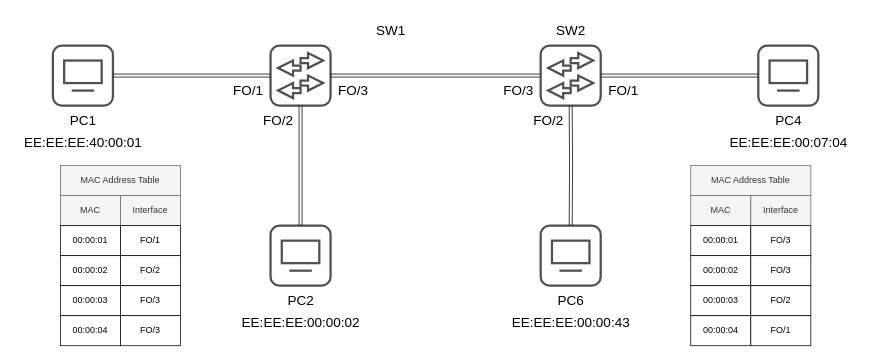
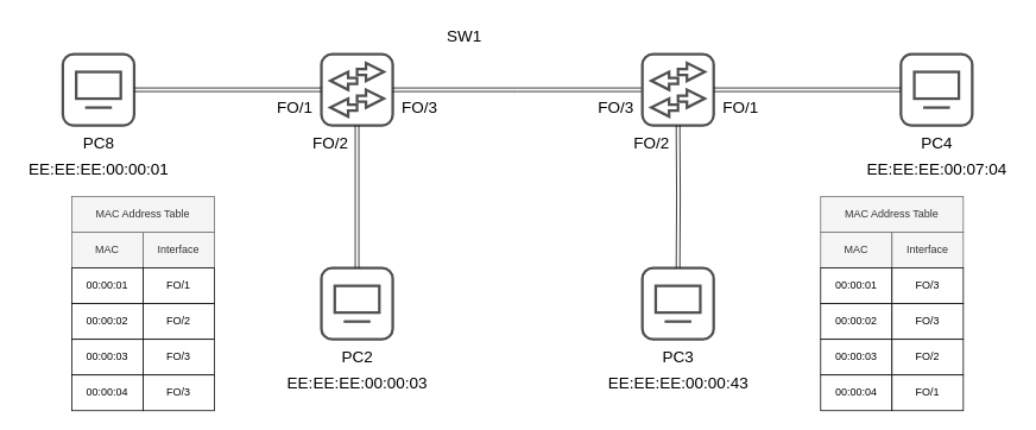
  <mxCell id="0" />
  <mxCell id="1" parent="0" />
  <mxCell id="2" value="" style="group" vertex="1" connectable="0" parent="1"><mxGeometry x="360" y="60" width="80" height="80" as="geometry" /></mxCell>
  <mxCell id="3" value="" style="rounded=1;whiteSpace=wrap;html=1;strokeWidth=3;strokeColor=#505050;" vertex="1" parent="2"><mxGeometry width="80" height="80" as="geometry" /></mxCell>
  <mxCell id="4" value="" style="html=1;shadow=0;dashed=0;align=center;verticalAlign=middle;shape=mxgraph.arrows2.arrow;dy=0.67;dx=20;notch=0;rounded=1;strokeColor=#505050;strokeWidth=3;" vertex="1" parent="2"><mxGeometry x="40" y="10" width="30" height="20" as="geometry" /></mxCell>
  <mxCell id="5" value="" style="html=1;shadow=0;dashed=0;align=center;verticalAlign=middle;shape=mxgraph.arrows2.arrow;dy=0.67;dx=20;notch=0;rounded=1;strokeColor=#505050;strokeWidth=3;flipV=0;flipH=1;" vertex="1" parent="2"><mxGeometry x="10" y="20" width="30" height="20" as="geometry" /></mxCell>
  <mxCell id="6" value="" style="html=1;shadow=0;dashed=0;align=center;verticalAlign=middle;shape=mxgraph.arrows2.arrow;dy=0.67;dx=20;notch=0;rounded=1;strokeColor=#505050;strokeWidth=3;" vertex="1" parent="2"><mxGeometry x="40" y="40" width="30" height="20" as="geometry" /></mxCell>
  <mxCell id="7" value="" style="html=1;shadow=0;dashed=0;align=center;verticalAlign=middle;shape=mxgraph.arrows2.arrow;dy=0.67;dx=20;notch=0;rounded=1;strokeColor=#505050;strokeWidth=3;flipH=1;" vertex="1" parent="2"><mxGeometry x="10" y="50" width="30" height="20" as="geometry" /></mxCell>
  <mxCell id="8" value="" style="group" vertex="1" connectable="0" parent="1"><mxGeometry x="70" y="60" width="80" height="80" as="geometry" /></mxCell>
  <mxCell id="9" value="" style="rounded=1;whiteSpace=wrap;html=1;strokeWidth=3;strokeColor=#505050;" vertex="1" parent="8"><mxGeometry width="80" height="80" as="geometry" /></mxCell>
  <mxCell id="10" value="" style="rounded=0;whiteSpace=wrap;html=1;strokeColor=#505050;strokeWidth=3;" vertex="1" parent="8"><mxGeometry x="15" y="20" width="50" height="30" as="geometry" /></mxCell>
  <mxCell id="11" value="" style="endArrow=none;html=1;rounded=0;strokeWidth=3;strokeColor=#505050;" edge="1" parent="8"><mxGeometry width="50" height="50" relative="1" as="geometry"><mxPoint x="25" y="60" as="sourcePoint" /><mxPoint x="55" y="60" as="targetPoint" /></mxGeometry></mxCell>
  <mxCell id="12" value="" style="group" vertex="1" connectable="0" parent="1"><mxGeometry x="360" y="300" width="80" height="80" as="geometry" /></mxCell>
  <mxCell id="13" value="" style="rounded=1;whiteSpace=wrap;html=1;strokeWidth=3;strokeColor=#505050;" vertex="1" parent="12"><mxGeometry width="80" height="80" as="geometry" /></mxCell>
  <mxCell id="14" value="" style="rounded=0;whiteSpace=wrap;html=1;strokeColor=#505050;strokeWidth=3;" vertex="1" parent="12"><mxGeometry x="15" y="20" width="50" height="30" as="geometry" /></mxCell>
  <mxCell id="15" value="" style="endArrow=none;html=1;rounded=0;strokeWidth=3;strokeColor=#505050;" edge="1" parent="12"><mxGeometry width="50" height="50" relative="1" as="geometry"><mxPoint x="25" y="60" as="sourcePoint" /><mxPoint x="55" y="60" as="targetPoint" /></mxGeometry></mxCell>
  <mxCell id="16" style="edgeStyle=orthogonalEdgeStyle;rounded=0;orthogonalLoop=1;jettySize=auto;html=1;exitX=1;exitY=0.5;exitDx=0;exitDy=0;entryX=0;entryY=0.5;entryDx=0;entryDy=0;shape=link;" edge="1" parent="1" source="9" target="3"><mxGeometry relative="1" as="geometry"><mxPoint x="210" y="100" as="targetPoint" /></mxGeometry></mxCell>
  <mxCell id="17" style="edgeStyle=orthogonalEdgeStyle;shape=link;rounded=0;orthogonalLoop=1;jettySize=auto;html=1;exitX=0.5;exitY=1;exitDx=0;exitDy=0;entryX=0.5;entryY=0;entryDx=0;entryDy=0;" edge="1" parent="1" source="3" target="13"><mxGeometry relative="1" as="geometry" /></mxCell>
  <mxCell id="18" style="edgeStyle=orthogonalEdgeStyle;shape=link;rounded=0;orthogonalLoop=1;jettySize=auto;html=1;exitX=1;exitY=0.5;exitDx=0;exitDy=0;" edge="1" parent="1" source="3"><mxGeometry relative="1" as="geometry"><mxPoint x="720" y="100" as="targetPoint" /></mxGeometry></mxCell>
- <mxCell id="19" value="&lt;font style=&quot;font-size: 18px;&quot;&gt;PC1&lt;/font&gt;" style="text;html=1;align=center;verticalAlign=middle;resizable=0;points=[];autosize=1;strokeColor=none;fillColor=none;" vertex="1" parent="1"><mxGeometry x="80" y="140" width="60" height="40" as="geometry" /></mxCell>
+ <mxCell id="19" value="&lt;font style=&quot;font-size: 18px;&quot;&gt;PC8&lt;/font&gt;" style="text;html=1;align=center;verticalAlign=middle;resizable=0;points=[];autosize=1;strokeColor=none;fillColor=none;" vertex="1" parent="1"><mxGeometry x="80" y="140" width="60" height="40" as="geometry" /></mxCell>
  <mxCell id="20" value="&lt;div&gt;&lt;font style=&quot;font-size: 18px;&quot;&gt;PC2&lt;/font&gt;&lt;/div&gt;" style="text;html=1;align=center;verticalAlign=middle;resizable=0;points=[];autosize=1;strokeColor=none;fillColor=none;" vertex="1" parent="1"><mxGeometry x="370" y="380" width="60" height="40" as="geometry" /></mxCell>
- <mxCell id="21" value="EE:EE:EE:40:00:01" style="text;html=1;align=center;verticalAlign=middle;resizable=0;points=[];autosize=1;strokeColor=none;fillColor=none;fontSize=18;" vertex="1" parent="1"><mxGeometry x="20" y="170" width="180" height="40" as="geometry" /></mxCell>
- <mxCell id="22" value="EE:EE:EE:00:00:02" style="text;html=1;align=center;verticalAlign=middle;resizable=0;points=[];autosize=1;strokeColor=none;fillColor=none;fontSize=18;" vertex="1" parent="1"><mxGeometry x="310" y="410" width="180" height="40" as="geometry" /></mxCell>
+ <mxCell id="21" value="EE:EE:EE:00:00:01" style="text;html=1;align=center;verticalAlign=middle;resizable=0;points=[];autosize=1;strokeColor=none;fillColor=none;fontSize=18;" vertex="1" parent="1"><mxGeometry x="20" y="170" width="180" height="40" as="geometry" /></mxCell>
+ <mxCell id="22" value="EE:EE:EE:00:00:03" style="text;html=1;align=center;verticalAlign=middle;resizable=0;points=[];autosize=1;strokeColor=none;fillColor=none;fontSize=18;" vertex="1" parent="1"><mxGeometry x="310" y="410" width="180" height="40" as="geometry" /></mxCell>
  <mxCell id="23" value="SW1" style="text;html=1;align=center;verticalAlign=middle;resizable=0;points=[];autosize=1;strokeColor=none;fillColor=none;fontSize=18;" vertex="1" parent="1"><mxGeometry x="490" y="20" width="60" height="40" as="geometry" /></mxCell>
  <mxCell id="24" value="FO/3" style="text;html=1;align=center;verticalAlign=middle;resizable=0;points=[];autosize=1;strokeColor=none;fillColor=none;fontSize=18;" vertex="1" parent="1"><mxGeometry x="440" y="100" width="60" height="40" as="geometry" /></mxCell>
  <mxCell id="25" value="FO/1" style="text;html=1;align=center;verticalAlign=middle;resizable=0;points=[];autosize=1;strokeColor=none;fillColor=none;fontSize=18;" vertex="1" parent="1"><mxGeometry x="300" y="100" width="60" height="40" as="geometry" /></mxCell>
  <mxCell id="26" value="FO/2" style="text;html=1;align=center;verticalAlign=middle;resizable=0;points=[];autosize=1;strokeColor=none;fillColor=none;fontSize=18;" vertex="1" parent="1"><mxGeometry x="340" y="140" width="60" height="40" as="geometry" /></mxCell>
  <mxCell id="27" value="MAC" style="rounded=0;whiteSpace=wrap;html=1;fillColor=#f5f5f5;fontColor=#333333;strokeColor=#666666;" vertex="1" parent="1"><mxGeometry x="80" y="260" width="80" height="40" as="geometry" /></mxCell>
  <mxCell id="28" value="Interface" style="rounded=0;whiteSpace=wrap;html=1;fillColor=#f5f5f5;fontColor=#333333;strokeColor=#666666;" vertex="1" parent="1"><mxGeometry x="160" y="260" width="80" height="40" as="geometry" /></mxCell>
  <mxCell id="29" value="MAC Address Table" style="rounded=0;whiteSpace=wrap;html=1;fillColor=#f5f5f5;fontColor=#333333;strokeColor=#666666;" vertex="1" parent="1"><mxGeometry x="80" y="220" width="160" height="40" as="geometry" /></mxCell>
  <mxCell id="30" value="00:00:01" style="rounded=0;whiteSpace=wrap;html=1;" vertex="1" parent="1"><mxGeometry x="80" y="300" width="80" height="40" as="geometry" /></mxCell>
  <mxCell id="31" value="FO/1" style="rounded=0;whiteSpace=wrap;html=1;" vertex="1" parent="1"><mxGeometry x="160" y="300" width="80" height="40" as="geometry" /></mxCell>
  <mxCell id="32" value="00:00:02" style="rounded=0;whiteSpace=wrap;html=1;" vertex="1" parent="1"><mxGeometry x="80" y="340" width="80" height="40" as="geometry" /></mxCell>
  <mxCell id="33" value="FO/2" style="rounded=0;whiteSpace=wrap;html=1;" vertex="1" parent="1"><mxGeometry x="160" y="340" width="80" height="40" as="geometry" /></mxCell>
  <mxCell id="34" value="00:00:03" style="rounded=0;whiteSpace=wrap;html=1;" vertex="1" parent="1"><mxGeometry x="80" y="380" width="80" height="40" as="geometry" /></mxCell>
  <mxCell id="35" value="FO/3" style="rounded=0;whiteSpace=wrap;html=1;" vertex="1" parent="1"><mxGeometry x="160" y="380" width="80" height="40" as="geometry" /></mxCell>
  <mxCell id="36" value="" style="group" vertex="1" connectable="0" parent="1"><mxGeometry x="1010" y="60" width="80" height="80" as="geometry" /></mxCell>
  <mxCell id="37" value="" style="rounded=1;whiteSpace=wrap;html=1;strokeWidth=3;strokeColor=#505050;" vertex="1" parent="36"><mxGeometry width="80" height="80" as="geometry" /></mxCell>
  <mxCell id="38" value="" style="rounded=0;whiteSpace=wrap;html=1;strokeColor=#505050;strokeWidth=3;" vertex="1" parent="36"><mxGeometry x="15" y="20" width="50" height="30" as="geometry" /></mxCell>
  <mxCell id="39" value="" style="endArrow=none;html=1;rounded=0;strokeWidth=3;strokeColor=#505050;" edge="1" parent="36"><mxGeometry width="50" height="50" relative="1" as="geometry"><mxPoint x="25" y="60" as="sourcePoint" /><mxPoint x="55" y="60" as="targetPoint" /></mxGeometry></mxCell>
  <mxCell id="40" value="&lt;div&gt;&lt;font style=&quot;font-size: 18px;&quot;&gt;PC4&lt;/font&gt;&lt;/div&gt;" style="text;html=1;align=center;verticalAlign=middle;resizable=0;points=[];autosize=1;strokeColor=none;fillColor=none;" vertex="1" parent="1"><mxGeometry x="1020" y="140" width="60" height="40" as="geometry" /></mxCell>
  <mxCell id="41" value="EE:EE:EE:00:07:04" style="text;html=1;align=center;verticalAlign=middle;resizable=0;points=[];autosize=1;strokeColor=none;fillColor=none;fontSize=18;" vertex="1" parent="1"><mxGeometry x="960" y="170" width="180" height="40" as="geometry" /></mxCell>
  <mxCell id="42" value="" style="group" vertex="1" connectable="0" parent="1"><mxGeometry x="720" y="60" width="80" height="80" as="geometry" /></mxCell>
  <mxCell id="43" value="" style="rounded=1;whiteSpace=wrap;html=1;strokeWidth=3;strokeColor=#505050;" vertex="1" parent="42"><mxGeometry width="80" height="80" as="geometry" /></mxCell>
  <mxCell id="44" value="" style="html=1;shadow=0;dashed=0;align=center;verticalAlign=middle;shape=mxgraph.arrows2.arrow;dy=0.67;dx=20;notch=0;rounded=1;strokeColor=#505050;strokeWidth=3;" vertex="1" parent="42"><mxGeometry x="40" y="10" width="30" height="20" as="geometry" /></mxCell>
  <mxCell id="45" value="" style="html=1;shadow=0;dashed=0;align=center;verticalAlign=middle;shape=mxgraph.arrows2.arrow;dy=0.67;dx=20;notch=0;rounded=1;strokeColor=#505050;strokeWidth=3;flipV=0;flipH=1;" vertex="1" parent="42"><mxGeometry x="10" y="20" width="30" height="20" as="geometry" /></mxCell>
  <mxCell id="46" value="" style="html=1;shadow=0;dashed=0;align=center;verticalAlign=middle;shape=mxgraph.arrows2.arrow;dy=0.67;dx=20;notch=0;rounded=1;strokeColor=#505050;strokeWidth=3;" vertex="1" parent="42"><mxGeometry x="40" y="40" width="30" height="20" as="geometry" /></mxCell>
  <mxCell id="47" value="" style="html=1;shadow=0;dashed=0;align=center;verticalAlign=middle;shape=mxgraph.arrows2.arrow;dy=0.67;dx=20;notch=0;rounded=1;strokeColor=#505050;strokeWidth=3;flipH=1;" vertex="1" parent="42"><mxGeometry x="10" y="50" width="30" height="20" as="geometry" /></mxCell>
- <mxCell id="48" value="SW2" style="text;html=1;align=center;verticalAlign=middle;resizable=0;points=[];autosize=1;strokeColor=none;fillColor=none;fontSize=18;" vertex="1" parent="1"><mxGeometry x="730" y="20" width="60" height="40" as="geometry" /></mxCell>
  <mxCell id="49" style="edgeStyle=orthogonalEdgeStyle;rounded=0;orthogonalLoop=1;jettySize=auto;html=1;exitX=1;exitY=0.5;exitDx=0;exitDy=0;entryX=0;entryY=0.5;entryDx=0;entryDy=0;shape=link;" edge="1" parent="1" source="43" target="37"><mxGeometry relative="1" as="geometry" /></mxCell>
  <mxCell id="50" value="FO/3" style="text;html=1;align=center;verticalAlign=middle;resizable=0;points=[];autosize=1;strokeColor=none;fillColor=none;fontSize=18;" vertex="1" parent="1"><mxGeometry x="660" y="100" width="60" height="40" as="geometry" /></mxCell>
  <mxCell id="51" value="FO/1" style="text;html=1;align=center;verticalAlign=middle;resizable=0;points=[];autosize=1;strokeColor=none;fillColor=none;fontSize=18;" vertex="1" parent="1"><mxGeometry x="800" y="100" width="60" height="40" as="geometry" /></mxCell>
  <mxCell id="52" value="" style="group" vertex="1" connectable="0" parent="1"><mxGeometry x="720" y="300" width="80" height="80" as="geometry" /></mxCell>
  <mxCell id="53" value="" style="rounded=1;whiteSpace=wrap;html=1;strokeWidth=3;strokeColor=#505050;" vertex="1" parent="52"><mxGeometry width="80" height="80" as="geometry" /></mxCell>
  <mxCell id="54" value="" style="rounded=0;whiteSpace=wrap;html=1;strokeColor=#505050;strokeWidth=3;" vertex="1" parent="52"><mxGeometry x="15" y="20" width="50" height="30" as="geometry" /></mxCell>
  <mxCell id="55" value="" style="endArrow=none;html=1;rounded=0;strokeWidth=3;strokeColor=#505050;" edge="1" parent="52"><mxGeometry width="50" height="50" relative="1" as="geometry"><mxPoint x="25" y="60" as="sourcePoint" /><mxPoint x="55" y="60" as="targetPoint" /></mxGeometry></mxCell>
  <mxCell id="56" style="edgeStyle=orthogonalEdgeStyle;shape=link;rounded=0;orthogonalLoop=1;jettySize=auto;html=1;exitX=0.5;exitY=1;exitDx=0;exitDy=0;entryX=0.5;entryY=0;entryDx=0;entryDy=0;" edge="1" parent="1" target="53"><mxGeometry relative="1" as="geometry"><mxPoint x="760" y="140" as="sourcePoint" /></mxGeometry></mxCell>
- <mxCell id="57" value="&lt;div&gt;&lt;font style=&quot;font-size: 18px;&quot;&gt;PC6&lt;/font&gt;&lt;/div&gt;" style="text;html=1;align=center;verticalAlign=middle;resizable=0;points=[];autosize=1;strokeColor=none;fillColor=none;" vertex="1" parent="1"><mxGeometry x="730" y="380" width="60" height="40" as="geometry" /></mxCell>
+ <mxCell id="57" value="&lt;div&gt;&lt;font style=&quot;font-size: 18px;&quot;&gt;PC3&lt;/font&gt;&lt;/div&gt;" style="text;html=1;align=center;verticalAlign=middle;resizable=0;points=[];autosize=1;strokeColor=none;fillColor=none;" vertex="1" parent="1"><mxGeometry x="730" y="380" width="60" height="40" as="geometry" /></mxCell>
  <mxCell id="58" value="EE:EE:EE:00:00:43" style="text;html=1;align=center;verticalAlign=middle;resizable=0;points=[];autosize=1;strokeColor=none;fillColor=none;fontSize=18;" vertex="1" parent="1"><mxGeometry x="670" y="410" width="180" height="40" as="geometry" /></mxCell>
  <mxCell id="59" value="FO/2" style="text;html=1;align=center;verticalAlign=middle;resizable=0;points=[];autosize=1;strokeColor=none;fillColor=none;fontSize=18;" vertex="1" parent="1"><mxGeometry x="700" y="140" width="60" height="40" as="geometry" /></mxCell>
  <mxCell id="60" value="00:00:04" style="rounded=0;whiteSpace=wrap;html=1;" vertex="1" parent="1"><mxGeometry x="80" y="420" width="80" height="40" as="geometry" /></mxCell>
  <mxCell id="61" value="FO/3" style="rounded=0;whiteSpace=wrap;html=1;" vertex="1" parent="1"><mxGeometry x="160" y="420" width="80" height="40" as="geometry" /></mxCell>
  <mxCell id="62" value="MAC" style="rounded=0;whiteSpace=wrap;html=1;fillColor=#f5f5f5;fontColor=#333333;strokeColor=#666666;" vertex="1" parent="1"><mxGeometry x="920" y="260" width="80" height="40" as="geometry" /></mxCell>
  <mxCell id="63" value="Interface" style="rounded=0;whiteSpace=wrap;html=1;fillColor=#f5f5f5;fontColor=#333333;strokeColor=#666666;" vertex="1" parent="1"><mxGeometry x="1000" y="260" width="80" height="40" as="geometry" /></mxCell>
  <mxCell id="64" value="MAC Address Table" style="rounded=0;whiteSpace=wrap;html=1;fillColor=#f5f5f5;fontColor=#333333;strokeColor=#666666;" vertex="1" parent="1"><mxGeometry x="920" y="220" width="160" height="40" as="geometry" /></mxCell>
  <mxCell id="65" value="00:00:01" style="rounded=0;whiteSpace=wrap;html=1;" vertex="1" parent="1"><mxGeometry x="920" y="300" width="80" height="40" as="geometry" /></mxCell>
  <mxCell id="66" value="FO/3" style="rounded=0;whiteSpace=wrap;html=1;" vertex="1" parent="1"><mxGeometry x="1000" y="300" width="80" height="40" as="geometry" /></mxCell>
  <mxCell id="67" value="00:00:02" style="rounded=0;whiteSpace=wrap;html=1;" vertex="1" parent="1"><mxGeometry x="920" y="340" width="80" height="40" as="geometry" /></mxCell>
  <mxCell id="68" value="FO/3" style="rounded=0;whiteSpace=wrap;html=1;" vertex="1" parent="1"><mxGeometry x="1000" y="340" width="80" height="40" as="geometry" /></mxCell>
  <mxCell id="69" value="00:00:03" style="rounded=0;whiteSpace=wrap;html=1;" vertex="1" parent="1"><mxGeometry x="920" y="380" width="80" height="40" as="geometry" /></mxCell>
  <mxCell id="70" value="FO/2" style="rounded=0;whiteSpace=wrap;html=1;" vertex="1" parent="1"><mxGeometry x="1000" y="380" width="80" height="40" as="geometry" /></mxCell>
  <mxCell id="71" value="00:00:04" style="rounded=0;whiteSpace=wrap;html=1;" vertex="1" parent="1"><mxGeometry x="920" y="420" width="80" height="40" as="geometry" /></mxCell>
  <mxCell id="72" value="FO/1" style="rounded=0;whiteSpace=wrap;html=1;" vertex="1" parent="1"><mxGeometry x="1000" y="420" width="80" height="40" as="geometry" /></mxCell>
